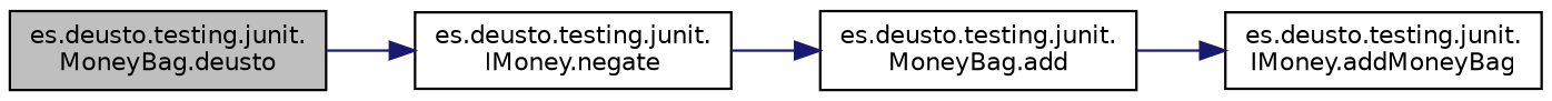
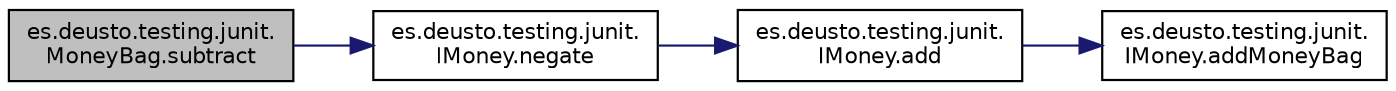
  digraph {
    rankdir=LR
    node [color=black fillcolor=white fontname=Helvetica fontsize=10 shape=record style=filled]
    edge [color=midnightblue fontname=Helvetica fontsize=10 labelfontname=Helvetica labelfontsize=10 style=solid]
-   n1 [fillcolor=grey75 fontcolor=black height=0.2 label="es.deusto.testing.junit.\lMoneyBag.deusto" width=0.4]
+   n1 [fillcolor=grey75 fontcolor=black height=0.2 label="es.deusto.testing.junit.\lMoneyBag.subtract" width=0.4]
    n2 [height=0.2 label="es.deusto.testing.junit.\lIMoney.negate" width=0.4]
-   n3 [height=0.2 label="es.deusto.testing.junit.\lMoneyBag.add" width=0.4]
+   n3 [height=0.2 label="es.deusto.testing.junit.\lIMoney.add" width=0.4]
    n4 [height=0.2 label="es.deusto.testing.junit.\lIMoney.addMoneyBag" width=0.4]
    n1 -> n2
    n2 -> n3
    n3 -> n4
  }
